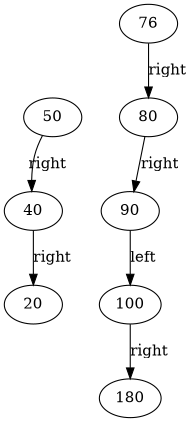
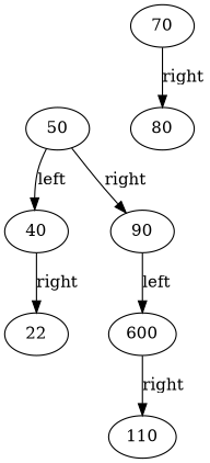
  digraph {
    50
    40
-   20
-   70 [label=76]
+   20 [label=22]
+   70
    80
    90
-   100
-   110 [label=180]
-   50 -> 40 [label=right]
+   100 [label=600]
+   110
+   50 -> 40 [label=left]
    40 -> 20 [label=right]
    70 -> 80 [label=right]
-   80 -> 90 [label=right]
+   50 -> 90 [label=right]
    90 -> 100 [label=left]
    100 -> 110 [label=right]
  }
